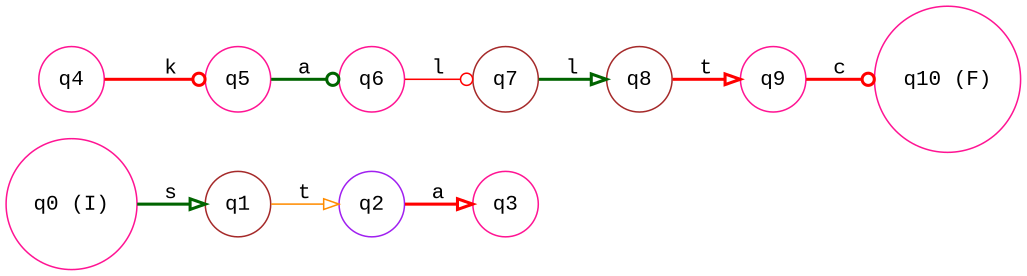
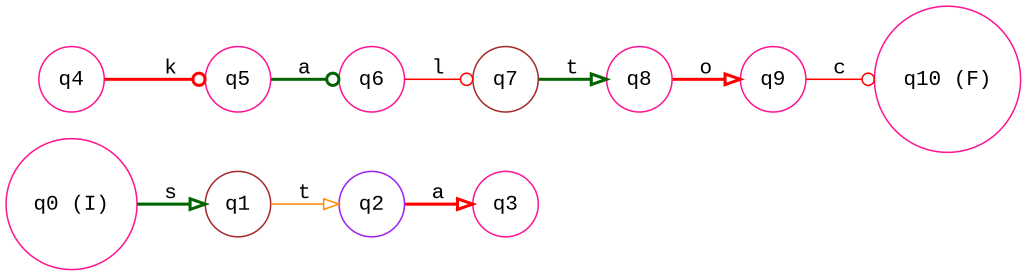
  digraph {
    fontname="Liberation Mono"
    rankdir=LR
    node [color=deeppink fontname="Liberation Mono" shape=circle]
    edge [arrowhead=onormal color=red fontname="Liberation Mono" style=bold]
    n1 [label="q0 (I)"]
    n2 [color=brown label=q1]
    n3 [color=purple label=q2]
    n4 [label=q3]
    n5 [label=q4]
    n6 [label=q5]
    n7 [label=q6]
    n8 [color=brown label=q7]
-   n9 [color=brown label=q8]
+   n9 [label=q8]
    n10 [label=q9]
    n11 [label="q10 (F)"]
    n1 -> n2 [color=darkgreen label=s]
    n2 -> n3 [color=darkorange label=t style=solid]
    n3 -> n4 [label=a]
    n5 -> n6 [arrowhead=odot label=k]
    n6 -> n7 [arrowhead=odot color=darkgreen label=a]
    n7 -> n8 [arrowhead=odot label=l style=solid]
-   n8 -> n9 [color=darkgreen label=l]
-   n9 -> n10 [label=t]
-   n10 -> n11 [arrowhead=odot label=c]
+   n8 -> n9 [color=darkgreen label=t]
+   n9 -> n10 [label=o]
+   n10 -> n11 [arrowhead=odot label=c style=solid]
  }
